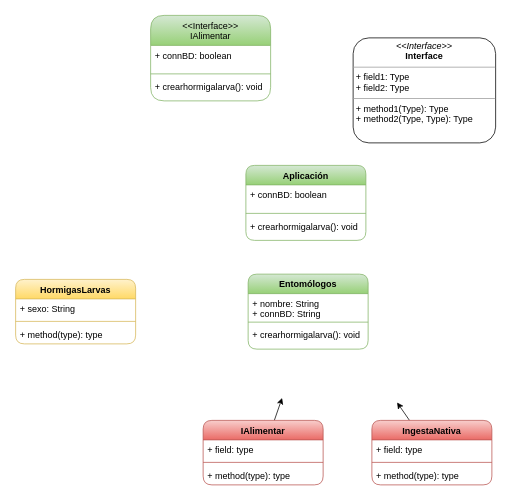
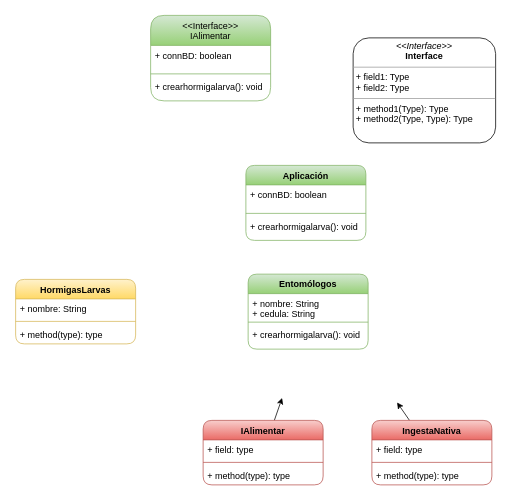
  <mxCell id="0" />
  <mxCell id="1" parent="0" />
  <mxCell id="2" value="Entomólogos" style="swimlane;fontStyle=1;align=center;verticalAlign=top;childLayout=stackLayout;horizontal=1;startSize=26;horizontalStack=0;resizeParent=1;resizeParentMax=0;resizeLast=0;collapsible=1;marginBottom=0;rounded=1;fillColor=#d5e8d4;strokeColor=#82b366;gradientColor=#97d077;" vertex="1" parent="1"><mxGeometry x="330" y="365" width="160" height="100" as="geometry" /></mxCell>
- <mxCell id="3" value="+ nombre: String&#10;+ connBD: String" style="text;strokeColor=none;fillColor=none;align=left;verticalAlign=top;spacingLeft=4;spacingRight=4;overflow=hidden;rotatable=0;points=[[0,0.5],[1,0.5]];portConstraint=eastwest;rounded=1;" vertex="1" parent="2"><mxGeometry y="26" width="160" height="34" as="geometry" /></mxCell>
+ <mxCell id="3" value="+ nombre: String&#10;+ cedula: String" style="text;strokeColor=none;fillColor=none;align=left;verticalAlign=top;spacingLeft=4;spacingRight=4;overflow=hidden;rotatable=0;points=[[0,0.5],[1,0.5]];portConstraint=eastwest;rounded=1;" vertex="1" parent="2"><mxGeometry y="26" width="160" height="34" as="geometry" /></mxCell>
  <mxCell id="4" value="" style="line;strokeWidth=1;fillColor=none;align=left;verticalAlign=middle;spacingTop=-1;spacingLeft=3;spacingRight=3;rotatable=0;labelPosition=right;points=[];portConstraint=eastwest;strokeColor=inherit;rounded=1;" vertex="1" parent="2"><mxGeometry y="60" width="160" height="8" as="geometry" /></mxCell>
  <mxCell id="5" value="+ crearhormigalarva(): void" style="text;strokeColor=none;fillColor=none;align=left;verticalAlign=top;spacingLeft=4;spacingRight=4;overflow=hidden;rotatable=0;points=[[0,0.5],[1,0.5]];portConstraint=eastwest;rounded=1;" vertex="1" parent="2"><mxGeometry y="68" width="160" height="32" as="geometry" /></mxCell>
  <mxCell id="6" value="HormigasLarvas" style="swimlane;fontStyle=1;align=center;verticalAlign=top;childLayout=stackLayout;horizontal=1;startSize=26;horizontalStack=0;resizeParent=1;resizeParentMax=0;resizeLast=0;collapsible=1;marginBottom=0;rounded=1;fillColor=#fff2cc;gradientColor=#ffd966;strokeColor=#d6b656;" vertex="1" parent="1"><mxGeometry x="20" y="372" width="160" height="86" as="geometry" /></mxCell>
- <mxCell id="7" value="+ sexo: String&#10;" style="text;strokeColor=none;fillColor=none;align=left;verticalAlign=top;spacingLeft=4;spacingRight=4;overflow=hidden;rotatable=0;points=[[0,0.5],[1,0.5]];portConstraint=eastwest;rounded=1;" vertex="1" parent="6"><mxGeometry y="26" width="160" height="26" as="geometry" /></mxCell>
+ <mxCell id="7" value="+ nombre: String&#10;" style="text;strokeColor=none;fillColor=none;align=left;verticalAlign=top;spacingLeft=4;spacingRight=4;overflow=hidden;rotatable=0;points=[[0,0.5],[1,0.5]];portConstraint=eastwest;rounded=1;" vertex="1" parent="6"><mxGeometry y="26" width="160" height="26" as="geometry" /></mxCell>
  <mxCell id="8" value="" style="line;strokeWidth=1;fillColor=none;align=left;verticalAlign=middle;spacingTop=-1;spacingLeft=3;spacingRight=3;rotatable=0;labelPosition=right;points=[];portConstraint=eastwest;strokeColor=inherit;rounded=1;" vertex="1" parent="6"><mxGeometry y="52" width="160" height="8" as="geometry" /></mxCell>
  <mxCell id="9" value="+ method(type): type" style="text;strokeColor=none;fillColor=none;align=left;verticalAlign=top;spacingLeft=4;spacingRight=4;overflow=hidden;rotatable=0;points=[[0,0.5],[1,0.5]];portConstraint=eastwest;rounded=1;" vertex="1" parent="6"><mxGeometry y="60" width="160" height="26" as="geometry" /></mxCell>
  <mxCell id="10" style="edgeStyle=none;rounded=1;html=1;entryX=0.002;entryY=0.774;entryDx=0;entryDy=0;entryPerimeter=0;" edge="1" parent="1" source="11"><mxGeometry relative="1" as="geometry"><mxPoint x="375.32" y="530.124" as="targetPoint" /></mxGeometry></mxCell>
  <mxCell id="11" value="IAlimentar" style="swimlane;fontStyle=1;align=center;verticalAlign=top;childLayout=stackLayout;horizontal=1;startSize=26;horizontalStack=0;resizeParent=1;resizeParentMax=0;resizeLast=0;collapsible=1;marginBottom=0;rounded=1;fillColor=#f8cecc;gradientColor=#ea6b66;strokeColor=#b85450;" vertex="1" parent="1"><mxGeometry x="270" y="560" width="160" height="86" as="geometry" /></mxCell>
  <mxCell id="12" value="+ field: type" style="text;strokeColor=none;fillColor=none;align=left;verticalAlign=top;spacingLeft=4;spacingRight=4;overflow=hidden;rotatable=0;points=[[0,0.5],[1,0.5]];portConstraint=eastwest;rounded=1;" vertex="1" parent="11"><mxGeometry y="26" width="160" height="26" as="geometry" /></mxCell>
  <mxCell id="13" value="" style="line;strokeWidth=1;fillColor=none;align=left;verticalAlign=middle;spacingTop=-1;spacingLeft=3;spacingRight=3;rotatable=0;labelPosition=right;points=[];portConstraint=eastwest;strokeColor=inherit;rounded=1;" vertex="1" parent="11"><mxGeometry y="52" width="160" height="8" as="geometry" /></mxCell>
  <mxCell id="14" value="+ method(type): type" style="text;strokeColor=none;fillColor=none;align=left;verticalAlign=top;spacingLeft=4;spacingRight=4;overflow=hidden;rotatable=0;points=[[0,0.5],[1,0.5]];portConstraint=eastwest;rounded=1;" vertex="1" parent="11"><mxGeometry y="60" width="160" height="26" as="geometry" /></mxCell>
  <mxCell id="15" style="edgeStyle=none;rounded=1;html=1;entryX=0.96;entryY=1.005;entryDx=0;entryDy=0;entryPerimeter=0;" edge="1" parent="1" source="16"><mxGeometry relative="1" as="geometry"><mxPoint x="528.6" y="536.13" as="targetPoint" /></mxGeometry></mxCell>
  <mxCell id="16" value="IngestaNativa" style="swimlane;fontStyle=1;align=center;verticalAlign=top;childLayout=stackLayout;horizontal=1;startSize=26;horizontalStack=0;resizeParent=1;resizeParentMax=0;resizeLast=0;collapsible=1;marginBottom=0;rounded=1;fillColor=#f8cecc;gradientColor=#ea6b66;strokeColor=#b85450;" vertex="1" parent="1"><mxGeometry x="495" y="560" width="160" height="86" as="geometry" /></mxCell>
  <mxCell id="17" value="+ field: type" style="text;strokeColor=none;fillColor=none;align=left;verticalAlign=top;spacingLeft=4;spacingRight=4;overflow=hidden;rotatable=0;points=[[0,0.5],[1,0.5]];portConstraint=eastwest;rounded=1;" vertex="1" parent="16"><mxGeometry y="26" width="160" height="26" as="geometry" /></mxCell>
  <mxCell id="18" value="" style="line;strokeWidth=1;fillColor=none;align=left;verticalAlign=middle;spacingTop=-1;spacingLeft=3;spacingRight=3;rotatable=0;labelPosition=right;points=[];portConstraint=eastwest;strokeColor=inherit;rounded=1;" vertex="1" parent="16"><mxGeometry y="52" width="160" height="8" as="geometry" /></mxCell>
  <mxCell id="19" value="+ method(type): type" style="text;strokeColor=none;fillColor=none;align=left;verticalAlign=top;spacingLeft=4;spacingRight=4;overflow=hidden;rotatable=0;points=[[0,0.5],[1,0.5]];portConstraint=eastwest;rounded=1;" vertex="1" parent="16"><mxGeometry y="60" width="160" height="26" as="geometry" /></mxCell>
  <mxCell id="20" value="Aplicación" style="swimlane;fontStyle=1;align=center;verticalAlign=top;childLayout=stackLayout;horizontal=1;startSize=26;horizontalStack=0;resizeParent=1;resizeParentMax=0;resizeLast=0;collapsible=1;marginBottom=0;rounded=1;fillColor=#d5e8d4;strokeColor=#82b366;gradientColor=#97d077;" vertex="1" parent="1"><mxGeometry x="327" y="220" width="160" height="100" as="geometry" /></mxCell>
  <mxCell id="21" value="+ connBD: boolean" style="text;strokeColor=none;fillColor=none;align=left;verticalAlign=top;spacingLeft=4;spacingRight=4;overflow=hidden;rotatable=0;points=[[0,0.5],[1,0.5]];portConstraint=eastwest;rounded=1;" vertex="1" parent="20"><mxGeometry y="26" width="160" height="34" as="geometry" /></mxCell>
  <mxCell id="22" value="" style="line;strokeWidth=1;fillColor=none;align=left;verticalAlign=middle;spacingTop=-1;spacingLeft=3;spacingRight=3;rotatable=0;labelPosition=right;points=[];portConstraint=eastwest;strokeColor=inherit;rounded=1;" vertex="1" parent="20"><mxGeometry y="60" width="160" height="8" as="geometry" /></mxCell>
  <mxCell id="23" value="+ crearhormigalarva(): void" style="text;strokeColor=none;fillColor=none;align=left;verticalAlign=top;spacingLeft=4;spacingRight=4;overflow=hidden;rotatable=0;points=[[0,0.5],[1,0.5]];portConstraint=eastwest;rounded=1;" vertex="1" parent="20"><mxGeometry y="68" width="160" height="32" as="geometry" /></mxCell>
  <mxCell id="24" value="&lt;p style=&quot;margin:0px;margin-top:4px;text-align:center;&quot;&gt;&lt;i&gt;&amp;lt;&amp;lt;Interface&amp;gt;&amp;gt;&lt;/i&gt;&lt;br/&gt;&lt;b&gt;Interface&lt;/b&gt;&lt;/p&gt;&lt;hr size=&quot;1&quot;/&gt;&lt;p style=&quot;margin:0px;margin-left:4px;&quot;&gt;+ field1: Type&lt;br/&gt;+ field2: Type&lt;/p&gt;&lt;hr size=&quot;1&quot;/&gt;&lt;p style=&quot;margin:0px;margin-left:4px;&quot;&gt;+ method1(Type): Type&lt;br/&gt;+ method2(Type, Type): Type&lt;/p&gt;" style="verticalAlign=top;align=left;overflow=fill;fontSize=12;fontFamily=Helvetica;html=1;rounded=1;" vertex="1" parent="1"><mxGeometry x="470" y="50" width="190" height="140" as="geometry" /></mxCell>
  <mxCell id="25" value="&lt;&lt;Interface&gt;&gt;&#10;IAlimentar" style="swimlane;fontStyle=0;align=center;verticalAlign=top;childLayout=stackLayout;horizontal=1;startSize=40;horizontalStack=0;resizeParent=1;resizeParentMax=0;resizeLast=0;collapsible=1;marginBottom=0;rounded=1;fillColor=#d5e8d4;strokeColor=#82b366;gradientColor=#97d077;" vertex="1" parent="1"><mxGeometry x="200" y="20" width="160" height="114" as="geometry" /></mxCell>
  <mxCell id="26" value="+ connBD: boolean" style="text;strokeColor=none;fillColor=none;align=left;verticalAlign=top;spacingLeft=4;spacingRight=4;overflow=hidden;rotatable=0;points=[[0,0.5],[1,0.5]];portConstraint=eastwest;rounded=1;" vertex="1" parent="25"><mxGeometry y="40" width="160" height="34" as="geometry" /></mxCell>
  <mxCell id="27" value="" style="line;strokeWidth=1;fillColor=none;align=left;verticalAlign=middle;spacingTop=-1;spacingLeft=3;spacingRight=3;rotatable=0;labelPosition=right;points=[];portConstraint=eastwest;strokeColor=inherit;rounded=1;" vertex="1" parent="25"><mxGeometry y="74" width="160" height="8" as="geometry" /></mxCell>
  <mxCell id="28" value="+ crearhormigalarva(): void" style="text;strokeColor=none;fillColor=none;align=left;verticalAlign=top;spacingLeft=4;spacingRight=4;overflow=hidden;rotatable=0;points=[[0,0.5],[1,0.5]];portConstraint=eastwest;rounded=1;" vertex="1" parent="25"><mxGeometry y="82" width="160" height="32" as="geometry" /></mxCell>
